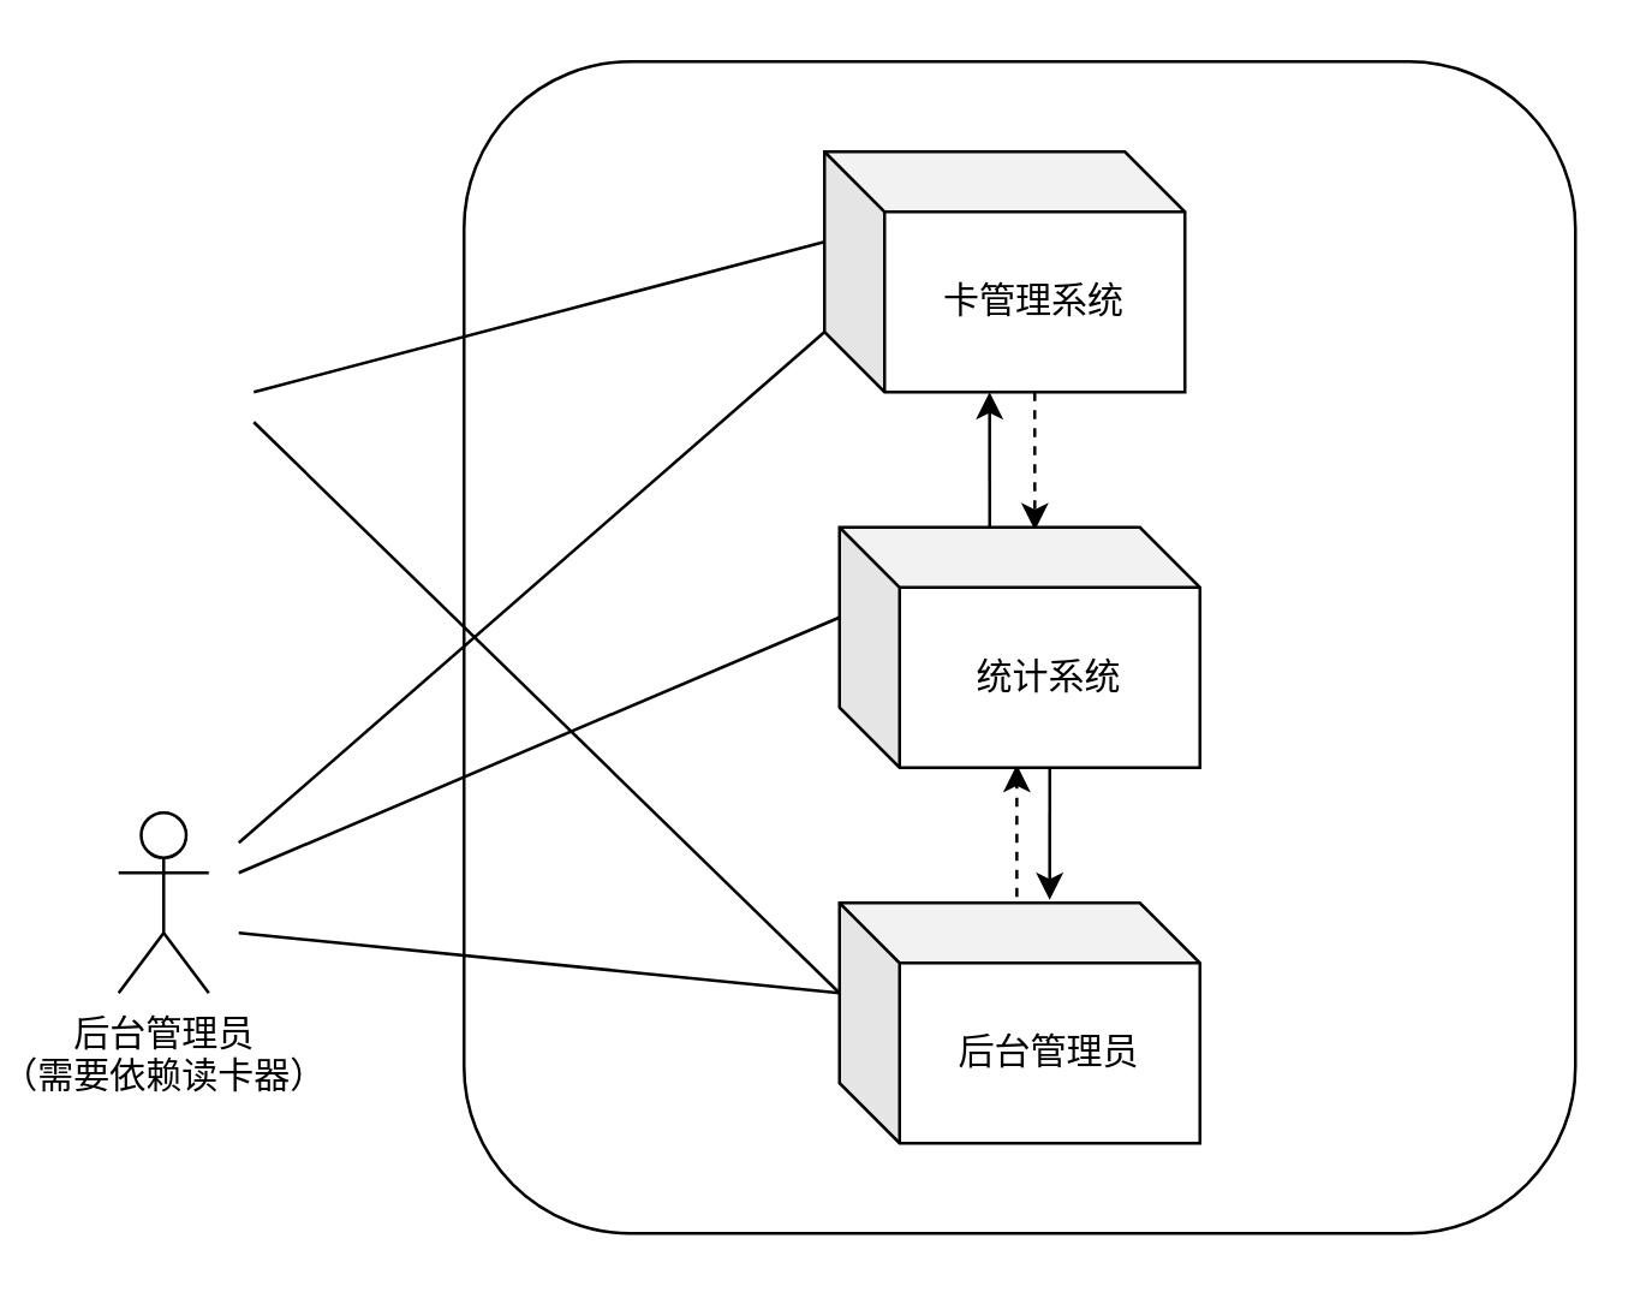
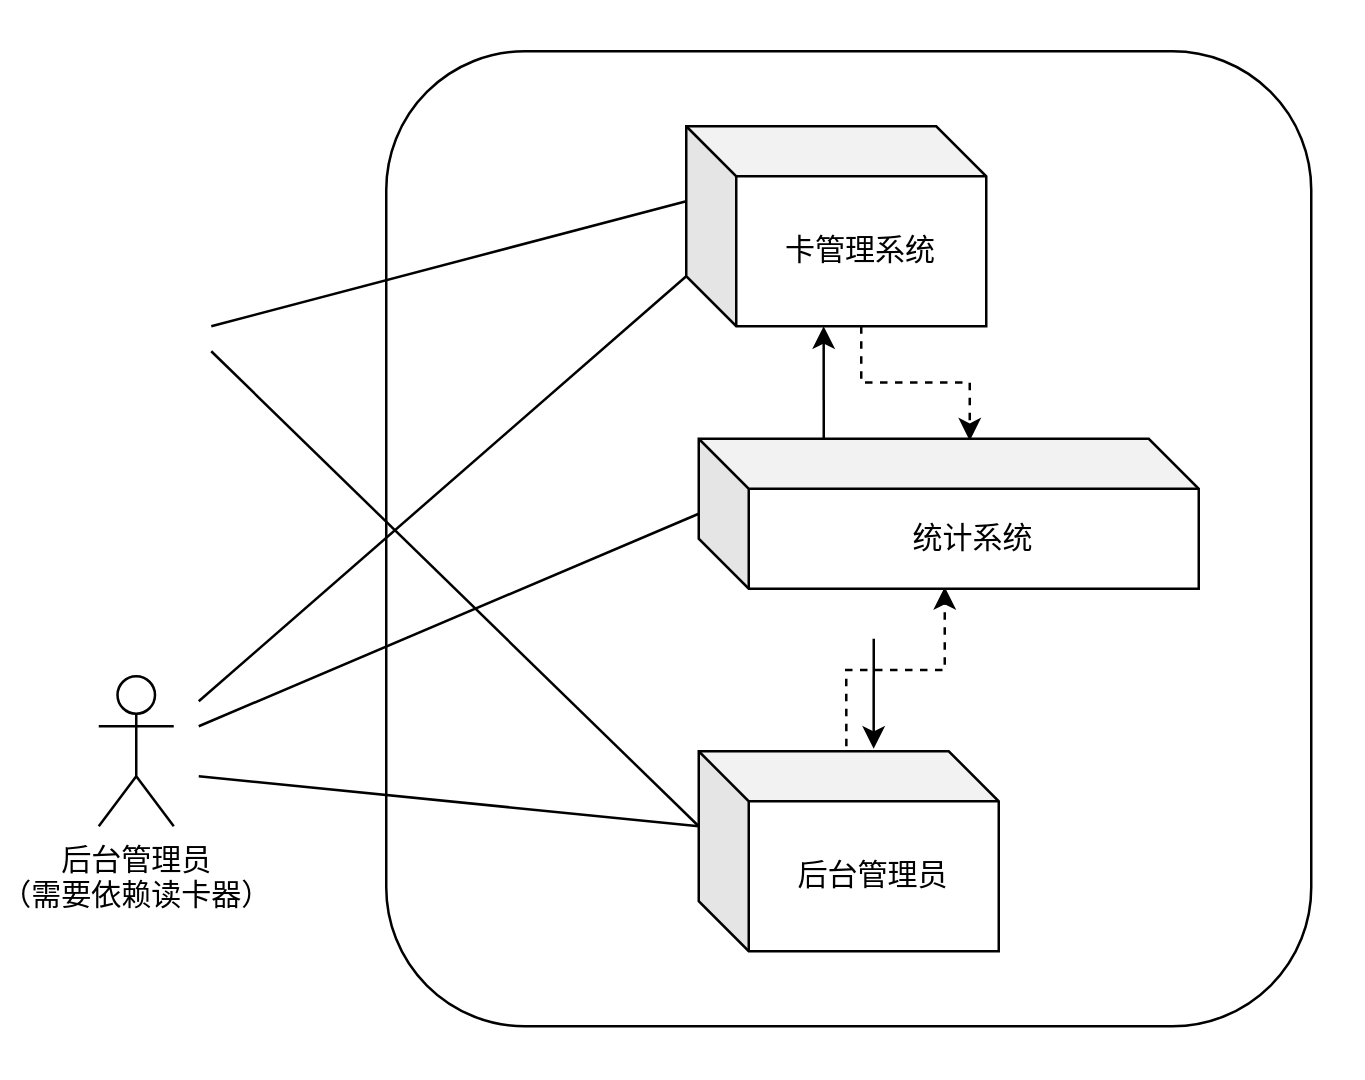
  <mxCell id="0" />
  <mxCell id="1" parent="0" />
  <mxCell id="2" value="" style="rounded=1;whiteSpace=wrap;html=1;" parent="1" vertex="1"><mxGeometry x="135" y="20" width="370" height="390" as="geometry" /></mxCell>
  <mxCell id="3" style="edgeStyle=orthogonalEdgeStyle;rounded=0;orthogonalLoop=1;jettySize=auto;html=1;exitX=0;exitY=0;exitDx=70;exitDy=80;exitPerimeter=0;entryX=0.542;entryY=0.013;entryDx=0;entryDy=0;entryPerimeter=0;dashed=1;" parent="1" source="4" target="9" edge="1"><mxGeometry relative="1" as="geometry" /></mxCell>
  <mxCell id="4" value="卡管理系统" style="shape=cube;whiteSpace=wrap;html=1;boundedLbl=1;backgroundOutline=1;darkOpacity=0.05;darkOpacity2=0.1;labelBackgroundColor=none;" parent="1" vertex="1"><mxGeometry x="255" y="50" width="120" height="80" as="geometry" /></mxCell>
  <mxCell id="5" style="edgeStyle=orthogonalEdgeStyle;rounded=0;orthogonalLoop=1;jettySize=auto;html=1;exitX=0.492;exitY=-0.025;exitDx=0;exitDy=0;exitPerimeter=0;entryX=0.492;entryY=0.988;entryDx=0;entryDy=0;entryPerimeter=0;dashed=1;" parent="1" source="6" target="9" edge="1"><mxGeometry relative="1" as="geometry" /></mxCell>
  <mxCell id="6" value="后台管理员&lt;br&gt;" style="shape=cube;whiteSpace=wrap;html=1;boundedLbl=1;backgroundOutline=1;darkOpacity=0.05;darkOpacity2=0.1;labelBackgroundColor=none;fillOpacity=100;" parent="1" vertex="1"><mxGeometry x="260" y="300" width="120" height="80" as="geometry" /></mxCell>
  <mxCell id="7" style="edgeStyle=orthogonalEdgeStyle;rounded=0;orthogonalLoop=1;jettySize=auto;html=1;exitX=0;exitY=0;exitDx=50;exitDy=0;exitPerimeter=0;entryX=0.458;entryY=1;entryDx=0;entryDy=0;entryPerimeter=0;" parent="1" source="9" target="4" edge="1"><mxGeometry relative="1" as="geometry" /></mxCell>
  <mxCell id="8" style="edgeStyle=orthogonalEdgeStyle;rounded=0;orthogonalLoop=1;jettySize=auto;html=1;exitX=0;exitY=0;exitDx=70;exitDy=80;exitPerimeter=0;entryX=0.583;entryY=-0.012;entryDx=0;entryDy=0;entryPerimeter=0;" parent="1" source="9" target="6" edge="1"><mxGeometry relative="1" as="geometry" /></mxCell>
- <mxCell id="9" value="统计系统" style="shape=cube;whiteSpace=wrap;html=1;boundedLbl=1;backgroundOutline=1;darkOpacity=0.05;darkOpacity2=0.1;labelBackgroundColor=none;" parent="1" vertex="1"><mxGeometry x="260" y="175" width="120" height="80" as="geometry" /></mxCell>
+ <mxCell id="9" value="统计系统" style="shape=cube;whiteSpace=wrap;html=1;boundedLbl=1;backgroundOutline=1;darkOpacity=0.05;darkOpacity2=0.1;labelBackgroundColor=none;" parent="1" vertex="1"><mxGeometry x="260" y="175" width="200" height="60" as="geometry" /></mxCell>
  <mxCell id="10" value="后台管理员&lt;br&gt;（需要依赖读卡器）" style="shape=umlActor;verticalLabelPosition=bottom;verticalAlign=top;html=1;" parent="1" vertex="1"><mxGeometry x="20" y="270" width="30" height="60" as="geometry" /></mxCell>
  <mxCell id="11" value="" style="endArrow=none;html=1;entryX=0;entryY=0;entryDx=0;entryDy=60;entryPerimeter=0;" parent="1" target="4" edge="1"><mxGeometry width="50" height="50" relative="1" as="geometry"><mxPoint x="60" y="280" as="sourcePoint" /><mxPoint x="-50" y="250" as="targetPoint" /></mxGeometry></mxCell>
  <mxCell id="12" value="" style="endArrow=none;html=1;entryX=0;entryY=0;entryDx=0;entryDy=30;entryPerimeter=0;" parent="1" target="6" edge="1"><mxGeometry width="50" height="50" relative="1" as="geometry"><mxPoint x="60" y="310" as="sourcePoint" /><mxPoint x="160" y="136" as="targetPoint" /></mxGeometry></mxCell>
  <mxCell id="13" value="" style="endArrow=none;html=1;entryX=0;entryY=0;entryDx=0;entryDy=30;entryPerimeter=0;" parent="1" target="9" edge="1"><mxGeometry width="50" height="50" relative="1" as="geometry"><mxPoint x="60" y="290" as="sourcePoint" /><mxPoint x="270" y="120" as="targetPoint" /></mxGeometry></mxCell>
  <mxCell id="14" value="" style="endArrow=none;html=1;" parent="1" edge="1"><mxGeometry width="50" height="50" relative="1" as="geometry"><mxPoint x="65" y="140" as="sourcePoint" /><mxPoint x="260" y="330" as="targetPoint" /></mxGeometry></mxCell>
  <mxCell id="15" value="" style="endArrow=none;html=1;entryX=0;entryY=0;entryDx=0;entryDy=30;entryPerimeter=0;" edge="1" parent="1" target="4"><mxGeometry width="50" height="50" relative="1" as="geometry"><mxPoint x="65" y="130" as="sourcePoint" /><mxPoint x="260" y="320" as="targetPoint" /></mxGeometry></mxCell>
